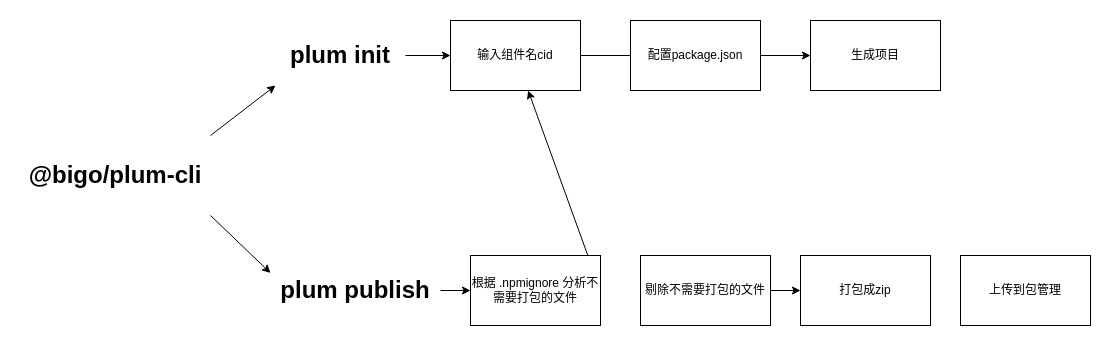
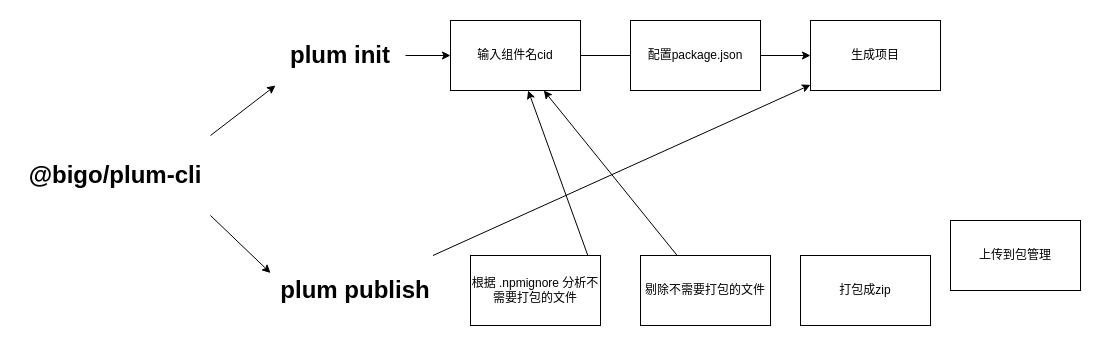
  <mxCell id="0" />
  <mxCell id="1" parent="0" />
  <mxCell id="2" style="rounded=0;orthogonalLoop=1;jettySize=auto;html=1;exitX=1;exitY=0;exitDx=0;exitDy=0;entryX=0;entryY=1;entryDx=0;entryDy=0;" edge="1" parent="1" source="4" target="6"><mxGeometry relative="1" as="geometry" /></mxCell>
  <mxCell id="3" style="edgeStyle=none;rounded=0;orthogonalLoop=1;jettySize=auto;html=1;exitX=1;exitY=1;exitDx=0;exitDy=0;entryX=0;entryY=0.25;entryDx=0;entryDy=0;" edge="1" parent="1" source="4" target="8"><mxGeometry relative="1" as="geometry" /></mxCell>
  <mxCell id="4" value="&lt;b&gt;&lt;font style=&quot;font-size: 24px&quot;&gt;@bigo/plum-cli&lt;/font&gt;&lt;/b&gt;" style="text;html=1;strokeColor=none;fillColor=none;align=center;verticalAlign=middle;whiteSpace=wrap;rounded=0;" vertex="1" parent="1"><mxGeometry x="20" y="135" width="190" height="80" as="geometry" /></mxCell>
  <mxCell id="5" style="edgeStyle=none;rounded=0;orthogonalLoop=1;jettySize=auto;html=1;exitX=1;exitY=0.5;exitDx=0;exitDy=0;" edge="1" parent="1" source="6" target="10"><mxGeometry relative="1" as="geometry" /></mxCell>
  <mxCell id="6" value="&lt;b&gt;&lt;font style=&quot;font-size: 24px&quot;&gt;plum init&lt;/font&gt;&lt;/b&gt;" style="text;html=1;strokeColor=none;fillColor=none;align=center;verticalAlign=middle;whiteSpace=wrap;rounded=0;" vertex="1" parent="1"><mxGeometry x="275" y="25" width="130" height="60" as="geometry" /></mxCell>
- <mxCell id="7" style="edgeStyle=none;rounded=0;orthogonalLoop=1;jettySize=auto;html=1;" edge="1" parent="1" source="8" target="15"><mxGeometry relative="1" as="geometry" /></mxCell>
+ <mxCell id="7" style="edgeStyle=none;rounded=0;orthogonalLoop=1;jettySize=auto;html=1;" edge="1" parent="1" source="8" target="13"><mxGeometry relative="1" as="geometry" /></mxCell>
  <mxCell id="8" value="&lt;b&gt;&lt;font style=&quot;font-size: 24px&quot;&gt;plum publish&lt;/font&gt;&lt;/b&gt;" style="text;html=1;strokeColor=none;fillColor=none;align=center;verticalAlign=middle;whiteSpace=wrap;rounded=0;" vertex="1" parent="1"><mxGeometry x="270" y="255" width="170" height="70" as="geometry" /></mxCell>
  <mxCell id="9" style="edgeStyle=none;rounded=0;orthogonalLoop=1;jettySize=auto;html=1;entryX=0;entryY=0.5;entryDx=0;entryDy=0;endArrow=none;" edge="1" parent="1" source="10" target="12"><mxGeometry relative="1" as="geometry" /></mxCell>
  <mxCell id="10" value="输入组件名cid" style="rounded=0;whiteSpace=wrap;html=1;" vertex="1" parent="1"><mxGeometry x="450" y="20" width="130" height="70" as="geometry" /></mxCell>
  <mxCell id="11" style="edgeStyle=none;rounded=0;orthogonalLoop=1;jettySize=auto;html=1;entryX=0;entryY=0.5;entryDx=0;entryDy=0;" edge="1" parent="1" source="12" target="13"><mxGeometry relative="1" as="geometry" /></mxCell>
  <mxCell id="12" value="配置package.json" style="rounded=0;whiteSpace=wrap;html=1;" vertex="1" parent="1"><mxGeometry x="630" y="20" width="130" height="70" as="geometry" /></mxCell>
  <mxCell id="13" value="生成项目" style="rounded=0;whiteSpace=wrap;html=1;" vertex="1" parent="1"><mxGeometry x="810" y="20" width="130" height="70" as="geometry" /></mxCell>
  <mxCell id="14" style="edgeStyle=none;rounded=0;orthogonalLoop=1;jettySize=auto;html=1;exitX=1;exitY=0.5;exitDx=0;exitDy=0;" edge="1" parent="1" source="15" target="10"><mxGeometry relative="1" as="geometry" /></mxCell>
  <mxCell id="15" value="根据 .npmignore 分析不需要打包的文件" style="rounded=0;whiteSpace=wrap;html=1;" vertex="1" parent="1"><mxGeometry x="470" y="255" width="130" height="70" as="geometry" /></mxCell>
- <mxCell id="16" style="edgeStyle=none;rounded=0;orthogonalLoop=1;jettySize=auto;html=1;entryX=0;entryY=0.5;entryDx=0;entryDy=0;" edge="1" parent="1" source="17" target="18"><mxGeometry relative="1" as="geometry" /></mxCell>
+ <mxCell id="16" style="edgeStyle=none;rounded=0;orthogonalLoop=1;jettySize=auto;html=1;" edge="1" parent="1" source="17" target="10"><mxGeometry relative="1" as="geometry" /></mxCell>
  <mxCell id="17" value="剔除不需要打包的文件" style="rounded=0;whiteSpace=wrap;html=1;" vertex="1" parent="1"><mxGeometry x="640" y="255" width="130" height="70" as="geometry" /></mxCell>
  <mxCell id="18" value="打包成zip" style="rounded=0;whiteSpace=wrap;html=1;" vertex="1" parent="1"><mxGeometry x="800" y="255" width="130" height="70" as="geometry" /></mxCell>
- <mxCell id="19" value="上传到包管理" style="rounded=0;whiteSpace=wrap;html=1;" vertex="1" parent="1"><mxGeometry x="960" y="255" width="130" height="70" as="geometry" /></mxCell>
+ <mxCell id="19" value="上传到包管理" style="rounded=0;whiteSpace=wrap;html=1;" vertex="1" parent="1"><mxGeometry x="950" y="220" width="130" height="70" as="geometry" /></mxCell>
